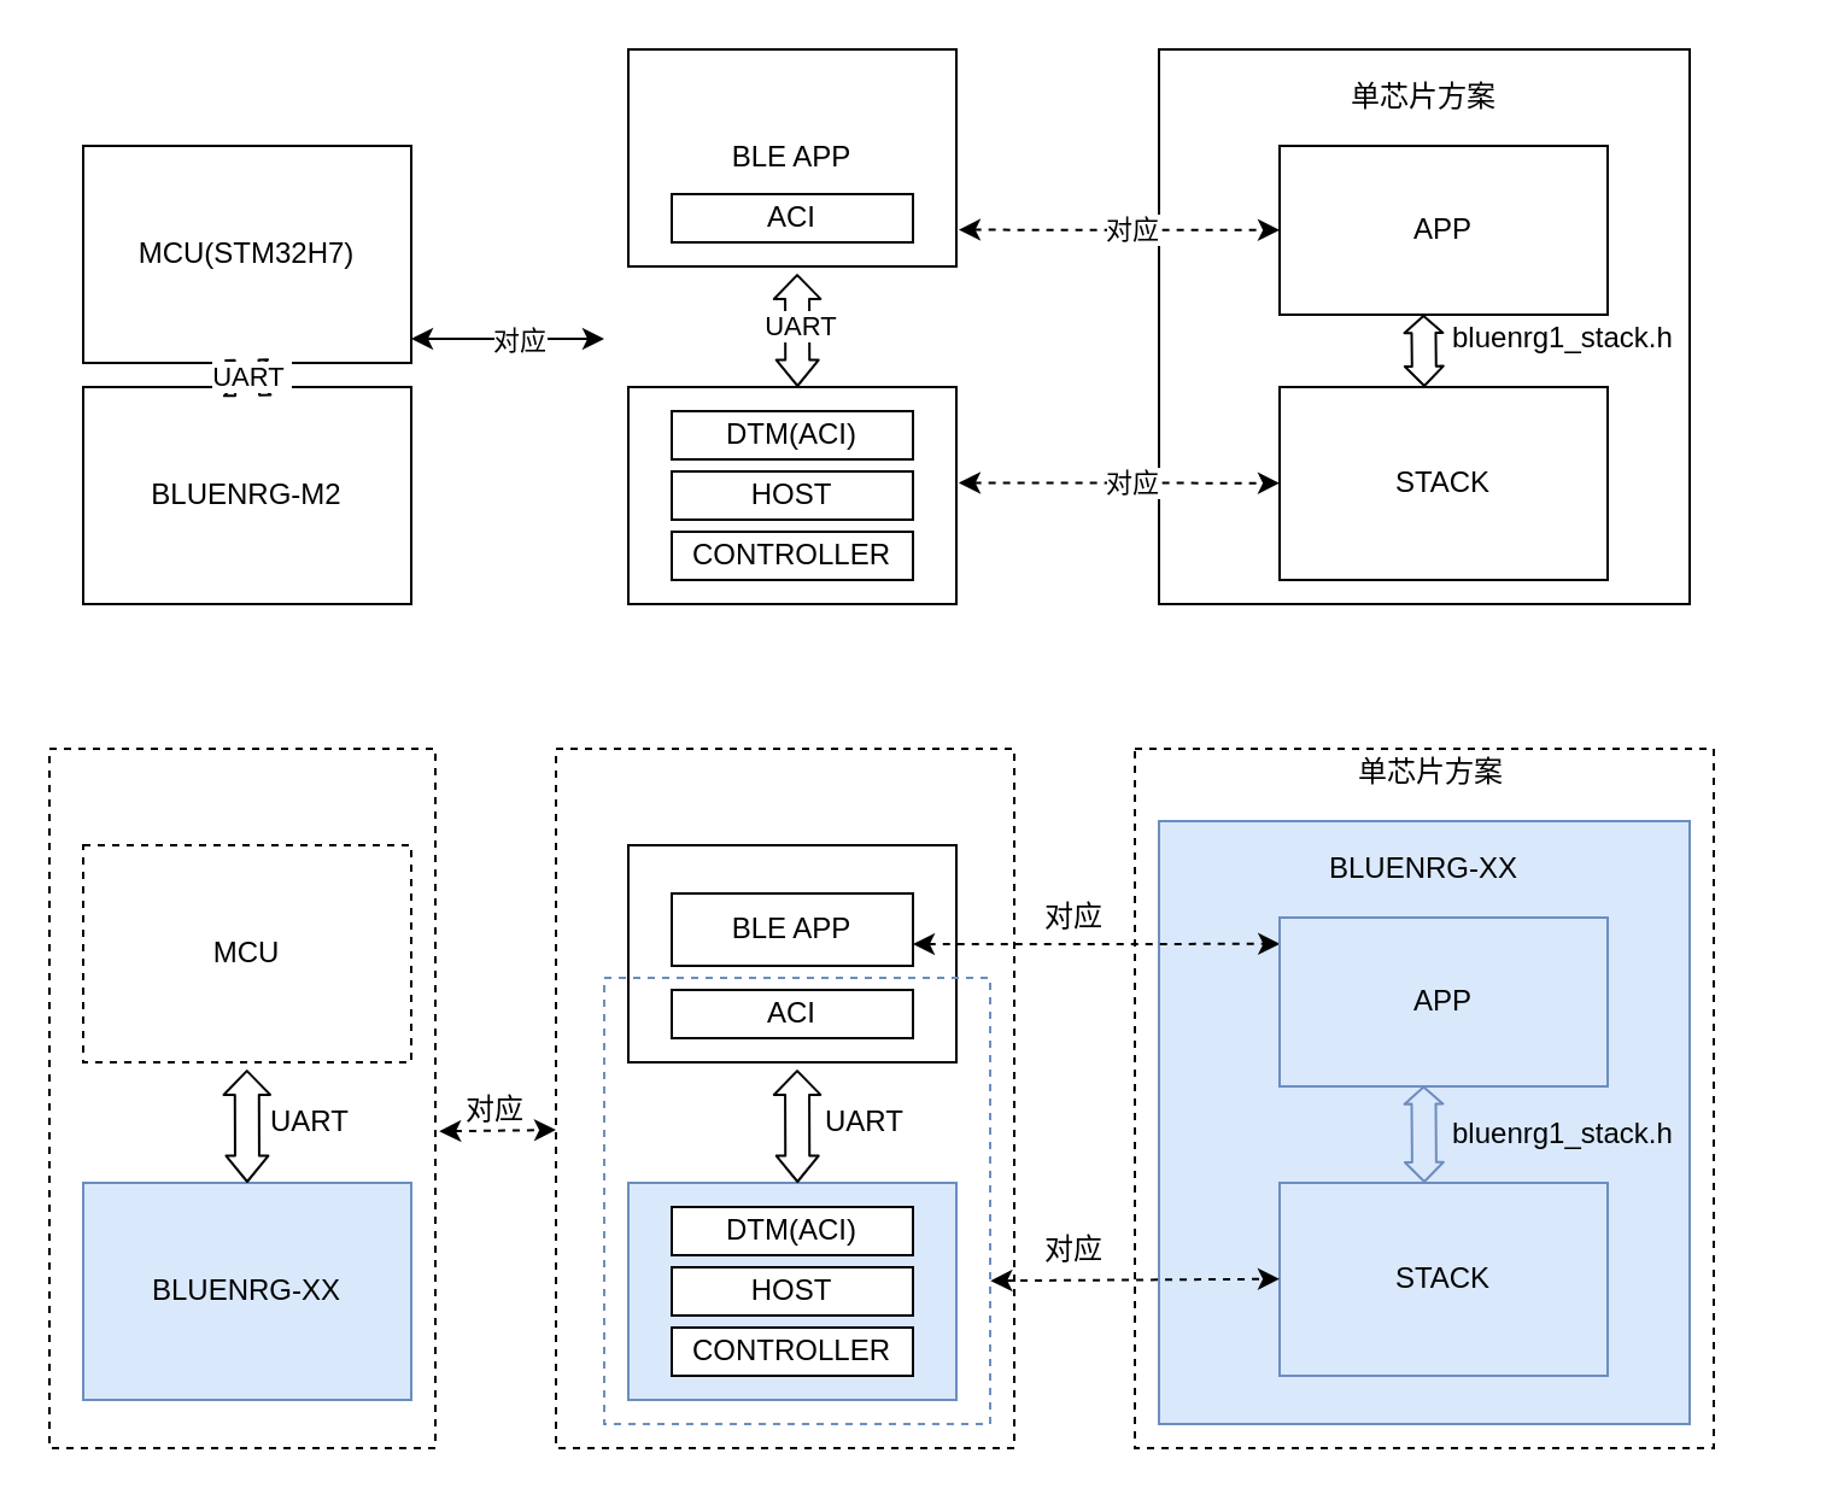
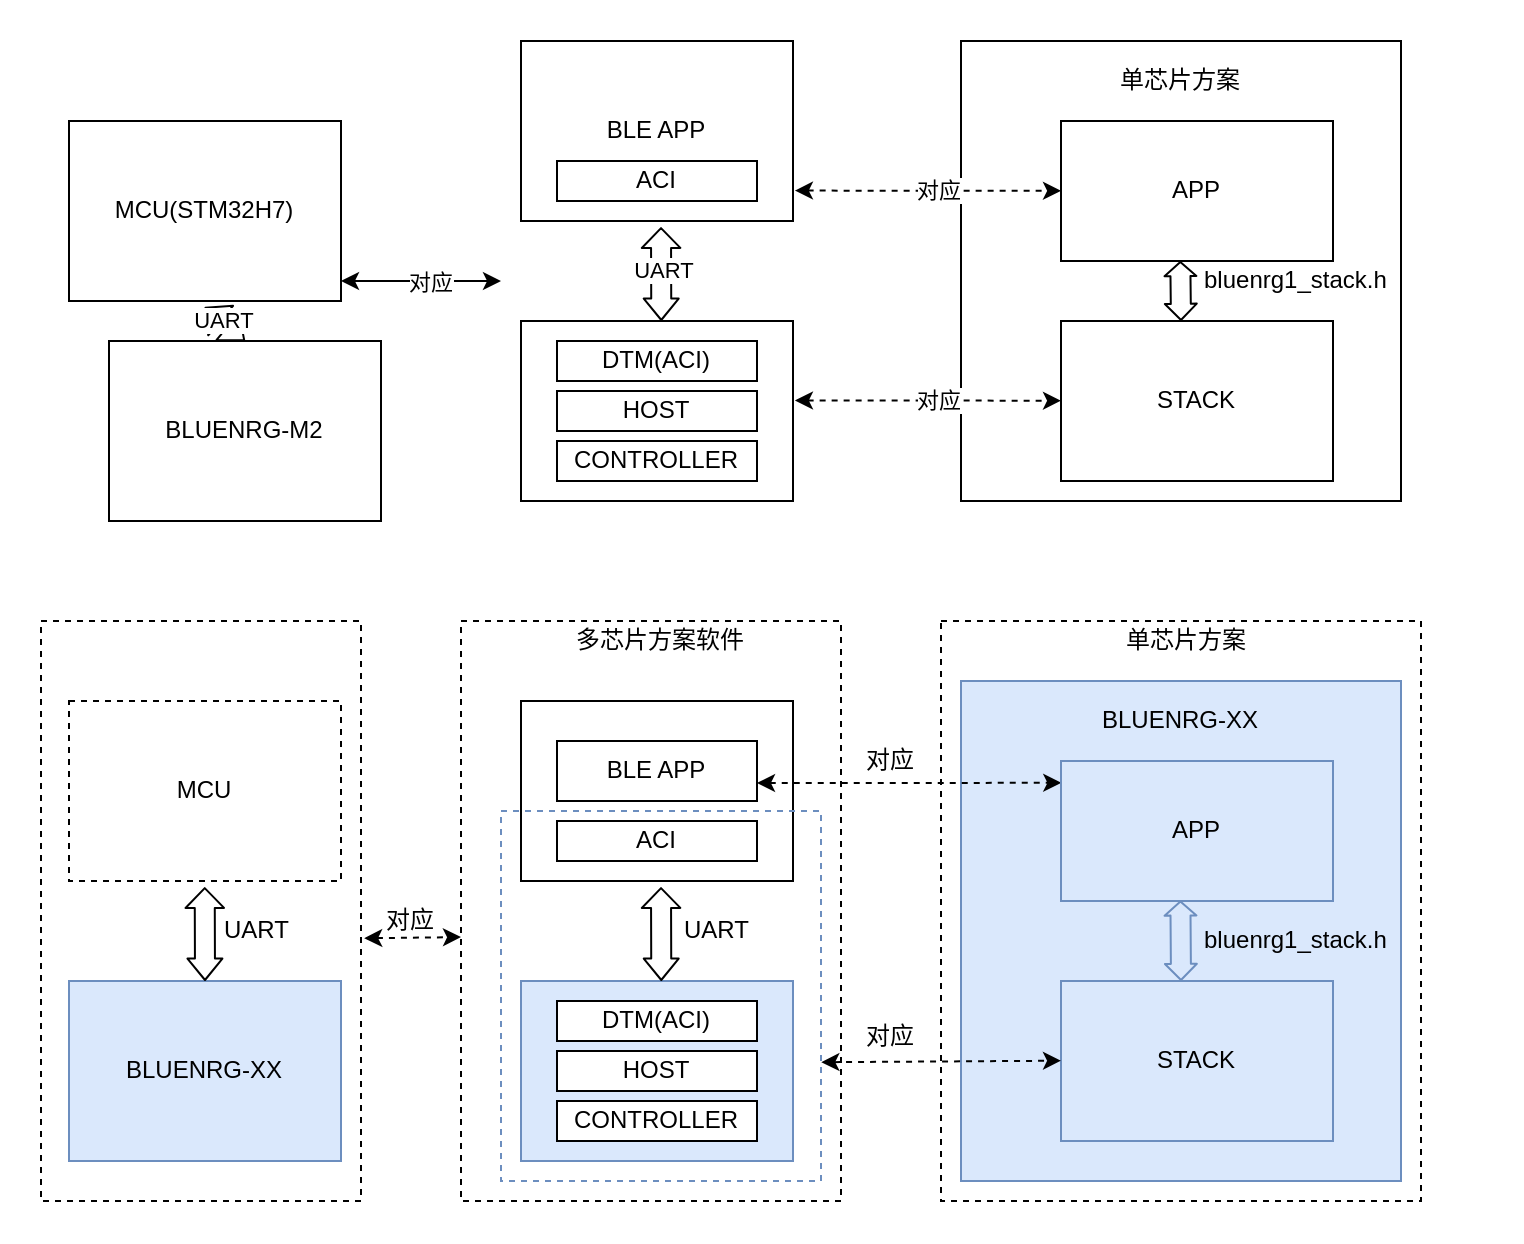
  <mxCell id="0" />
  <mxCell id="1" parent="0" />
  <mxCell id="2" value="MCU(STM32H7)" style="rounded=0;whiteSpace=wrap;html=1;" parent="1" vertex="1"><mxGeometry x="34" y="60" width="136" height="90" as="geometry" /></mxCell>
- <mxCell id="3" value="BLUENRG-M2" style="rounded=0;whiteSpace=wrap;html=1;" parent="1" vertex="1"><mxGeometry x="34" y="160" width="136" height="90" as="geometry" /></mxCell>
+ <mxCell id="3" value="BLUENRG-M2" style="rounded=0;whiteSpace=wrap;html=1;" parent="1" vertex="1"><mxGeometry x="54" y="170" width="136" height="90" as="geometry" /></mxCell>
  <mxCell id="4" value="" style="shape=flexArrow;endArrow=classic;startArrow=classic;html=1;entryX=0.499;entryY=1.034;entryDx=0;entryDy=0;entryPerimeter=0;exitX=0.5;exitY=0;exitDx=0;exitDy=0;endWidth=8.268;endSize=2.971;startWidth=6.48;startSize=3.239;" parent="1" source="3" target="2" edge="1"><mxGeometry width="50" height="50" relative="1" as="geometry"><mxPoint x="50" y="190" as="sourcePoint" /><mxPoint x="100" y="140" as="targetPoint" /></mxGeometry></mxCell>
  <mxCell id="5" value="UART&amp;nbsp;" style="edgeLabel;html=1;align=center;verticalAlign=middle;resizable=0;points=[];" parent="4" vertex="1" connectable="0"><mxGeometry x="0.072" y="-2" relative="1" as="geometry"><mxPoint as="offset" /></mxGeometry></mxCell>
  <mxCell id="6" value="" style="endArrow=classic;startArrow=classic;html=1;" parent="1" edge="1"><mxGeometry width="50" height="50" relative="1" as="geometry"><mxPoint x="170" y="140" as="sourcePoint" /><mxPoint x="250" y="140" as="targetPoint" /></mxGeometry></mxCell>
  <mxCell id="7" value="对应" style="edgeLabel;html=1;align=center;verticalAlign=middle;resizable=0;points=[];" parent="6" vertex="1" connectable="0"><mxGeometry x="0.088" relative="1" as="geometry"><mxPoint as="offset" /></mxGeometry></mxCell>
  <mxCell id="8" value="BLE APP" style="rounded=0;whiteSpace=wrap;html=1;" parent="1" vertex="1"><mxGeometry x="260" y="20" width="136" height="90" as="geometry" /></mxCell>
  <mxCell id="9" value="" style="rounded=0;whiteSpace=wrap;html=1;" parent="1" vertex="1"><mxGeometry x="260" y="160" width="136" height="90" as="geometry" /></mxCell>
  <mxCell id="10" value="HOST" style="rounded=0;whiteSpace=wrap;html=1;" parent="1" vertex="1"><mxGeometry x="278" y="195" width="100" height="20" as="geometry" /></mxCell>
  <mxCell id="11" value="CONTROLLER" style="rounded=0;whiteSpace=wrap;html=1;" parent="1" vertex="1"><mxGeometry x="278" y="220" width="100" height="20" as="geometry" /></mxCell>
  <mxCell id="12" value="DTM(ACI)" style="rounded=0;whiteSpace=wrap;html=1;" parent="1" vertex="1"><mxGeometry x="278" y="170" width="100" height="20" as="geometry" /></mxCell>
  <mxCell id="13" value="ACI" style="rounded=0;whiteSpace=wrap;html=1;" parent="1" vertex="1"><mxGeometry x="278" y="80" width="100" height="20" as="geometry" /></mxCell>
  <mxCell id="14" value="" style="rounded=0;whiteSpace=wrap;html=1;" parent="1" vertex="1"><mxGeometry x="480" y="20" width="220" height="230" as="geometry" /></mxCell>
  <mxCell id="15" value="单芯片方案" style="text;html=1;strokeColor=none;fillColor=none;align=center;verticalAlign=middle;whiteSpace=wrap;rounded=0;" parent="1" vertex="1"><mxGeometry x="540" y="30" width="100" height="20" as="geometry" /></mxCell>
  <mxCell id="16" value="" style="endArrow=classic;startArrow=classic;html=1;dashed=1;exitX=1.007;exitY=0.831;exitDx=0;exitDy=0;exitPerimeter=0;" parent="1" source="8" target="19" edge="1"><mxGeometry width="50" height="50" relative="1" as="geometry"><mxPoint x="380" y="94.66" as="sourcePoint" /><mxPoint x="460" y="94.66" as="targetPoint" /></mxGeometry></mxCell>
  <mxCell id="17" value="对应" style="edgeLabel;html=1;align=center;verticalAlign=middle;resizable=0;points=[];" parent="16" vertex="1" connectable="0"><mxGeometry x="0.088" relative="1" as="geometry"><mxPoint as="offset" /></mxGeometry></mxCell>
  <mxCell id="18" value="STACK" style="rounded=0;whiteSpace=wrap;html=1;" parent="1" vertex="1"><mxGeometry x="530" y="160" width="136" height="80" as="geometry" /></mxCell>
  <mxCell id="19" value="APP" style="rounded=0;whiteSpace=wrap;html=1;" parent="1" vertex="1"><mxGeometry x="530" y="60" width="136" height="70" as="geometry" /></mxCell>
  <mxCell id="20" value="" style="endArrow=classic;startArrow=classic;html=1;dashed=1;exitX=1.007;exitY=0.831;exitDx=0;exitDy=0;exitPerimeter=0;" parent="1" edge="1"><mxGeometry width="50" height="50" relative="1" as="geometry"><mxPoint x="396.952" y="199.71" as="sourcePoint" /><mxPoint x="530" y="199.849" as="targetPoint" /></mxGeometry></mxCell>
  <mxCell id="21" value="对应" style="edgeLabel;html=1;align=center;verticalAlign=middle;resizable=0;points=[];" parent="20" vertex="1" connectable="0"><mxGeometry x="0.088" relative="1" as="geometry"><mxPoint as="offset" /></mxGeometry></mxCell>
  <mxCell id="22" value="" style="shape=flexArrow;endArrow=classic;startArrow=classic;html=1;entryX=0.499;entryY=1.034;entryDx=0;entryDy=0;entryPerimeter=0;exitX=0.5;exitY=0;exitDx=0;exitDy=0;endWidth=8.268;endSize=2.971;startWidth=6.48;startSize=3.239;" parent="1" edge="1"><mxGeometry width="50" height="50" relative="1" as="geometry"><mxPoint x="330.14" y="160" as="sourcePoint" /><mxPoint x="330.004" y="113.06" as="targetPoint" /></mxGeometry></mxCell>
  <mxCell id="23" value="UART&amp;nbsp;" style="edgeLabel;html=1;align=center;verticalAlign=middle;resizable=0;points=[];" parent="22" vertex="1" connectable="0"><mxGeometry x="0.072" y="-2" relative="1" as="geometry"><mxPoint as="offset" /></mxGeometry></mxCell>
  <mxCell id="24" value="" style="shape=flexArrow;endArrow=classic;startArrow=classic;html=1;entryX=0.499;entryY=1.034;entryDx=0;entryDy=0;entryPerimeter=0;endWidth=4.961;endSize=2.019;startWidth=4.961;startSize=2.367;" parent="1" edge="1"><mxGeometry width="50" height="50" relative="1" as="geometry"><mxPoint x="590" y="160" as="sourcePoint" /><mxPoint x="589.654" y="130" as="targetPoint" /></mxGeometry></mxCell>
  <mxCell id="25" value="bluenrg1_stack.h" style="text;html=1;strokeColor=none;fillColor=none;align=left;verticalAlign=middle;whiteSpace=wrap;rounded=0;fontSize=12;" parent="1" vertex="1"><mxGeometry x="600" y="130" width="140" height="20" as="geometry" /></mxCell>
  <mxCell id="26" value="MCU" style="rounded=0;whiteSpace=wrap;html=1;dashed=1;" vertex="1" parent="1"><mxGeometry x="34" y="350" width="136" height="90" as="geometry" /></mxCell>
  <mxCell id="27" value="BLUENRG-XX" style="rounded=0;whiteSpace=wrap;html=1;fillColor=#dae8fc;strokeColor=#6c8ebf;" vertex="1" parent="1"><mxGeometry x="34" y="490" width="136" height="90" as="geometry" /></mxCell>
  <mxCell id="28" value="" style="shape=flexArrow;endArrow=classic;startArrow=classic;html=1;entryX=0.499;entryY=1.034;entryDx=0;entryDy=0;entryPerimeter=0;exitX=0.5;exitY=0;exitDx=0;exitDy=0;endWidth=8.268;endSize=2.971;startWidth=6.48;startSize=3.239;" edge="1" parent="1" source="27" target="26"><mxGeometry width="50" height="50" relative="1" as="geometry"><mxPoint x="50" y="520" as="sourcePoint" /><mxPoint x="100" y="470" as="targetPoint" /></mxGeometry></mxCell>
  <mxCell id="29" value="" style="endArrow=classic;startArrow=classic;html=1;dashed=1;exitX=1.01;exitY=0.547;exitDx=0;exitDy=0;exitPerimeter=0;entryX=0;entryY=0.545;entryDx=0;entryDy=0;entryPerimeter=0;" edge="1" parent="1" source="50" target="49"><mxGeometry width="50" height="50" relative="1" as="geometry"><mxPoint x="150" y="469.58" as="sourcePoint" /><mxPoint x="230" y="469.58" as="targetPoint" /></mxGeometry></mxCell>
  <mxCell id="30" value="" style="rounded=0;whiteSpace=wrap;html=1;" vertex="1" parent="1"><mxGeometry x="260" y="350" width="136" height="90" as="geometry" /></mxCell>
  <mxCell id="31" value="" style="rounded=0;whiteSpace=wrap;html=1;fillColor=#dae8fc;strokeColor=#6c8ebf;" vertex="1" parent="1"><mxGeometry x="260" y="490" width="136" height="90" as="geometry" /></mxCell>
  <mxCell id="32" value="HOST" style="rounded=0;whiteSpace=wrap;html=1;" vertex="1" parent="1"><mxGeometry x="278" y="525" width="100" height="20" as="geometry" /></mxCell>
  <mxCell id="33" value="CONTROLLER" style="rounded=0;whiteSpace=wrap;html=1;" vertex="1" parent="1"><mxGeometry x="278" y="550" width="100" height="20" as="geometry" /></mxCell>
  <mxCell id="34" value="DTM(ACI)" style="rounded=0;whiteSpace=wrap;html=1;" vertex="1" parent="1"><mxGeometry x="278" y="500" width="100" height="20" as="geometry" /></mxCell>
  <mxCell id="35" value="ACI" style="rounded=0;whiteSpace=wrap;html=1;" vertex="1" parent="1"><mxGeometry x="278" y="410" width="100" height="20" as="geometry" /></mxCell>
  <mxCell id="36" value="" style="rounded=0;whiteSpace=wrap;html=1;fillColor=#dae8fc;strokeColor=#6c8ebf;" vertex="1" parent="1"><mxGeometry x="480" y="340" width="220" height="250" as="geometry" /></mxCell>
  <mxCell id="37" value="BLUENRG-XX" style="text;html=1;strokeColor=none;fillColor=none;align=center;verticalAlign=middle;whiteSpace=wrap;rounded=0;" vertex="1" parent="1"><mxGeometry x="540" y="350" width="100" height="20" as="geometry" /></mxCell>
  <mxCell id="38" value="" style="endArrow=classic;startArrow=classic;html=1;dashed=1;entryX=0.001;entryY=0.156;entryDx=0;entryDy=0;entryPerimeter=0;" edge="1" parent="1" target="40"><mxGeometry width="50" height="50" relative="1" as="geometry"><mxPoint x="378" y="391" as="sourcePoint" /><mxPoint x="529" y="391" as="targetPoint" /></mxGeometry></mxCell>
  <mxCell id="39" value="STACK" style="rounded=0;whiteSpace=wrap;html=1;fillColor=#dae8fc;strokeColor=#6c8ebf;" vertex="1" parent="1"><mxGeometry x="530" y="490" width="136" height="80" as="geometry" /></mxCell>
  <mxCell id="40" value="APP" style="rounded=0;whiteSpace=wrap;html=1;fillColor=#dae8fc;strokeColor=#6c8ebf;" vertex="1" parent="1"><mxGeometry x="530" y="380" width="136" height="70" as="geometry" /></mxCell>
  <mxCell id="41" value="" style="endArrow=classic;startArrow=classic;html=1;dashed=1;exitX=1.001;exitY=0.679;exitDx=0;exitDy=0;exitPerimeter=0;" edge="1" parent="1" source="48"><mxGeometry width="50" height="50" relative="1" as="geometry"><mxPoint x="430" y="500" as="sourcePoint" /><mxPoint x="530" y="529.849" as="targetPoint" /></mxGeometry></mxCell>
  <mxCell id="42" value="" style="shape=flexArrow;endArrow=classic;startArrow=classic;html=1;entryX=0.499;entryY=1.034;entryDx=0;entryDy=0;entryPerimeter=0;exitX=0.5;exitY=0;exitDx=0;exitDy=0;endWidth=8.268;endSize=2.971;startWidth=6.48;startSize=3.239;" edge="1" parent="1"><mxGeometry width="50" height="50" relative="1" as="geometry"><mxPoint x="330.14" y="490" as="sourcePoint" /><mxPoint x="330.004" y="443.06" as="targetPoint" /></mxGeometry></mxCell>
  <mxCell id="43" value="" style="shape=flexArrow;endArrow=classic;startArrow=classic;html=1;entryX=0.439;entryY=0.996;entryDx=0;entryDy=0;entryPerimeter=0;endWidth=4.961;endSize=2.019;startWidth=4.961;startSize=2.367;fillColor=#dae8fc;strokeColor=#6c8ebf;" edge="1" parent="1" target="40"><mxGeometry width="50" height="50" relative="1" as="geometry"><mxPoint x="590" y="490" as="sourcePoint" /><mxPoint x="589.654" y="460" as="targetPoint" /></mxGeometry></mxCell>
  <mxCell id="44" value="bluenrg1_stack.h" style="text;html=1;strokeColor=none;fillColor=none;align=left;verticalAlign=middle;whiteSpace=wrap;rounded=0;fontSize=12;" vertex="1" parent="1"><mxGeometry x="600" y="460" width="140" height="20" as="geometry" /></mxCell>
  <mxCell id="45" value="UART" style="text;html=1;strokeColor=none;fillColor=none;align=left;verticalAlign=middle;whiteSpace=wrap;rounded=0;fontSize=12;" vertex="1" parent="1"><mxGeometry x="340" y="455" width="40" height="20" as="geometry" /></mxCell>
  <mxCell id="46" value="UART" style="text;html=1;strokeColor=none;fillColor=none;align=left;verticalAlign=middle;whiteSpace=wrap;rounded=0;fontSize=12;" vertex="1" parent="1"><mxGeometry x="110" y="455" width="40" height="20" as="geometry" /></mxCell>
  <mxCell id="47" value="BLE APP" style="rounded=0;whiteSpace=wrap;html=1;" vertex="1" parent="1"><mxGeometry x="278" y="370" width="100" height="30" as="geometry" /></mxCell>
  <mxCell id="48" value="" style="rounded=0;whiteSpace=wrap;html=1;fillColor=none;strokeColor=#6c8ebf;dashed=1;" vertex="1" parent="1"><mxGeometry x="250" y="405" width="160" height="185" as="geometry" /></mxCell>
  <mxCell id="49" value="" style="rounded=0;whiteSpace=wrap;html=1;fillColor=none;strokeColor=#000000;dashed=1;" vertex="1" parent="1"><mxGeometry x="230" y="310" width="190" height="290" as="geometry" /></mxCell>
  <mxCell id="50" value="" style="rounded=0;whiteSpace=wrap;html=1;fillColor=none;strokeColor=#000000;dashed=1;" vertex="1" parent="1"><mxGeometry x="20" y="310" width="160" height="290" as="geometry" /></mxCell>
  <mxCell id="51" value="" style="rounded=0;whiteSpace=wrap;html=1;fillColor=none;strokeColor=#000000;dashed=1;" vertex="1" parent="1"><mxGeometry x="470" y="310" width="240" height="290" as="geometry" /></mxCell>
+ <mxCell id="52" value="多芯片方案软件" style="text;html=1;strokeColor=none;fillColor=none;align=center;verticalAlign=middle;whiteSpace=wrap;rounded=0;dashed=1;" vertex="1" parent="1"><mxGeometry x="280" y="310" width="100" height="20" as="geometry" /></mxCell>
  <mxCell id="53" value="单芯片方案" style="text;html=1;strokeColor=none;fillColor=none;align=center;verticalAlign=middle;whiteSpace=wrap;rounded=0;dashed=1;" vertex="1" parent="1"><mxGeometry x="543" y="310" width="100" height="20" as="geometry" /></mxCell>
  <mxCell id="54" value="对应" style="text;html=1;strokeColor=none;fillColor=none;align=center;verticalAlign=middle;whiteSpace=wrap;rounded=0;dashed=1;" vertex="1" parent="1"><mxGeometry x="190" y="450" width="30" height="20" as="geometry" /></mxCell>
  <mxCell id="55" value="对应" style="text;html=1;strokeColor=none;fillColor=none;align=center;verticalAlign=middle;whiteSpace=wrap;rounded=0;dashed=1;" vertex="1" parent="1"><mxGeometry x="430" y="370" width="30" height="20" as="geometry" /></mxCell>
  <mxCell id="56" value="对应" style="text;html=1;strokeColor=none;fillColor=none;align=center;verticalAlign=middle;whiteSpace=wrap;rounded=0;dashed=1;" vertex="1" parent="1"><mxGeometry x="430" y="510" width="30" height="15" as="geometry" /></mxCell>
